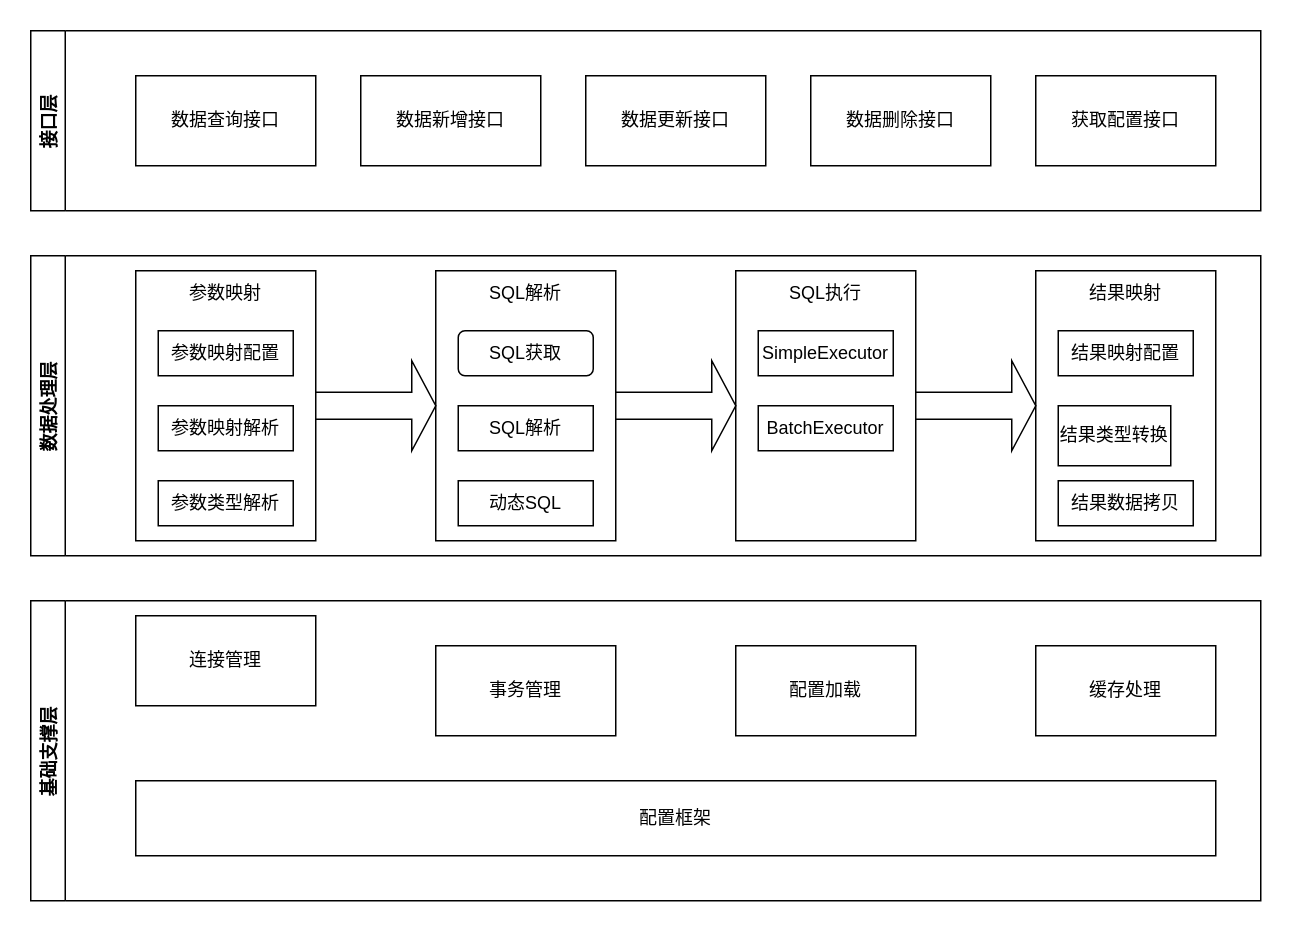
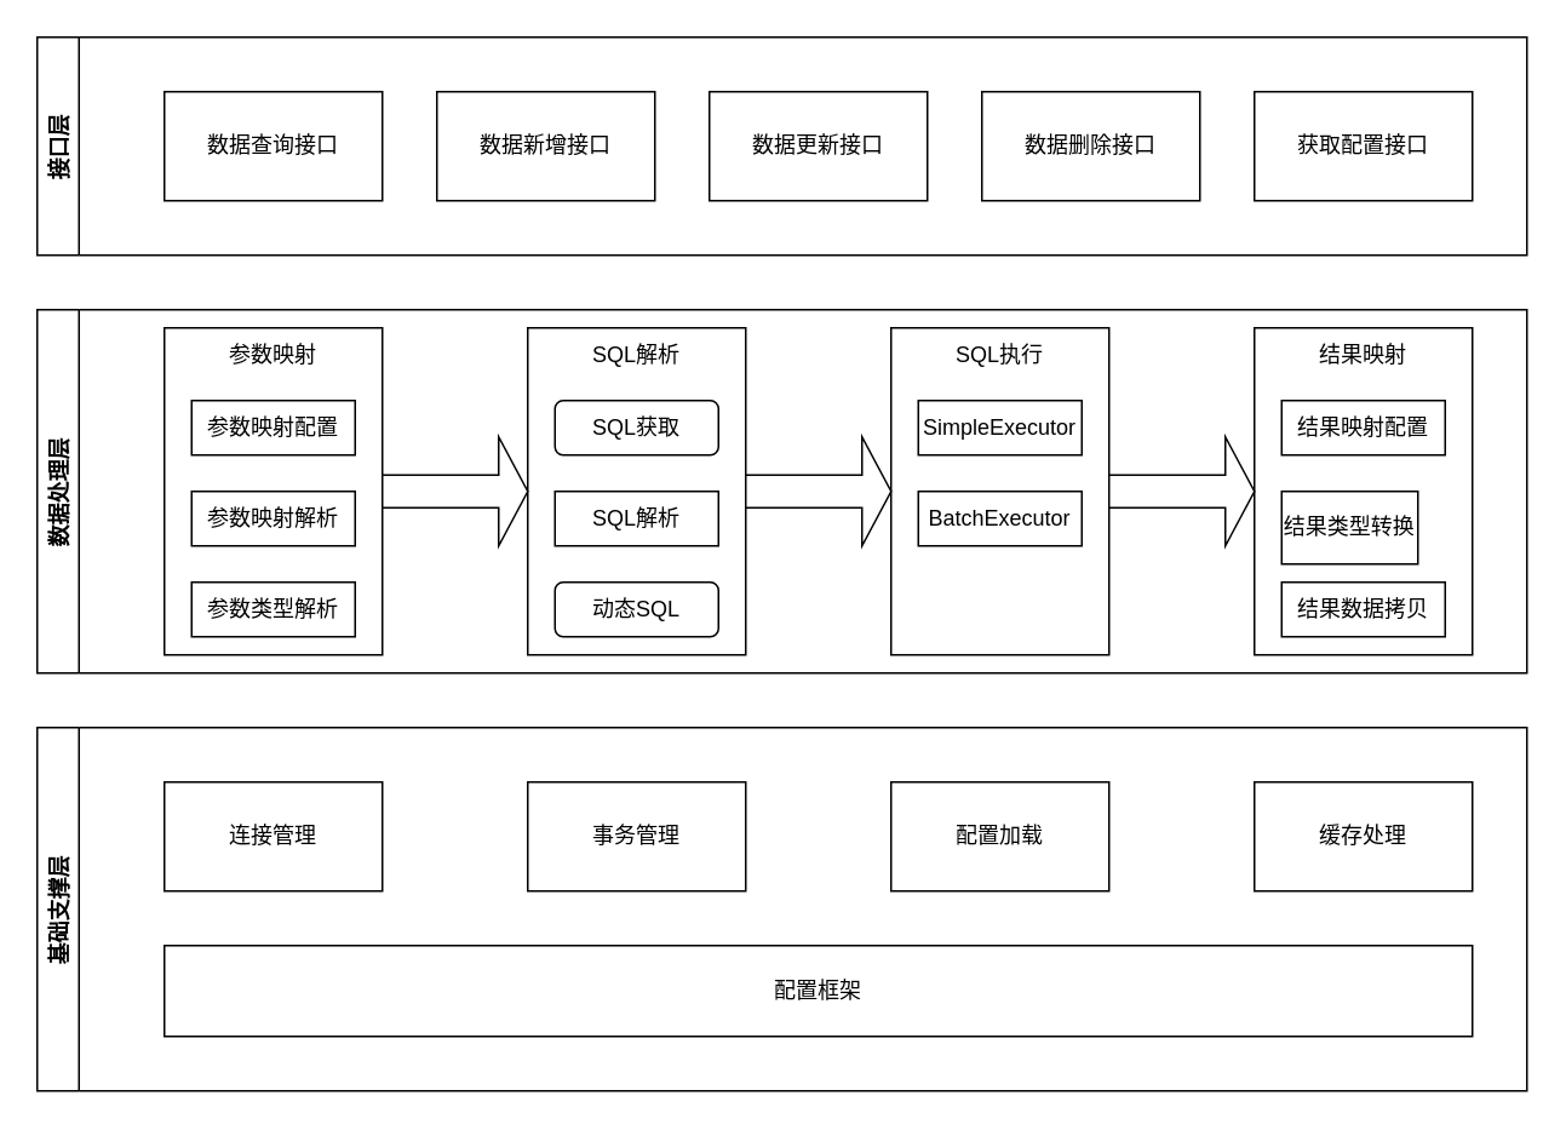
  <mxCell id="0" />
  <mxCell id="1" parent="0" />
  <mxCell id="2" value="接口层" style="swimlane;horizontal=0;" vertex="1" parent="1"><mxGeometry x="20" y="20" width="820" height="120" as="geometry" /></mxCell>
  <mxCell id="3" value="数据查询接口" style="rounded=0;whiteSpace=wrap;html=1;" vertex="1" parent="2"><mxGeometry x="70" y="30" width="120" height="60" as="geometry" /></mxCell>
  <mxCell id="4" value="数据新增接口" style="rounded=0;whiteSpace=wrap;html=1;" vertex="1" parent="2"><mxGeometry x="220" y="30" width="120" height="60" as="geometry" /></mxCell>
  <mxCell id="5" value="数据更新接口" style="rounded=0;whiteSpace=wrap;html=1;" vertex="1" parent="2"><mxGeometry x="370" y="30" width="120" height="60" as="geometry" /></mxCell>
  <mxCell id="6" value="数据删除接口" style="rounded=0;whiteSpace=wrap;html=1;" vertex="1" parent="2"><mxGeometry x="520" y="30" width="120" height="60" as="geometry" /></mxCell>
  <mxCell id="7" value="获取配置接口" style="rounded=0;whiteSpace=wrap;html=1;" vertex="1" parent="2"><mxGeometry x="670" y="30" width="120" height="60" as="geometry" /></mxCell>
  <mxCell id="8" value="数据处理层" style="swimlane;horizontal=0;" vertex="1" parent="1"><mxGeometry x="20" y="170" width="820" height="200" as="geometry" /></mxCell>
  <mxCell id="9" value="" style="rounded=0;whiteSpace=wrap;html=1;" vertex="1" parent="8"><mxGeometry x="70" y="10" width="120" height="180" as="geometry" /></mxCell>
  <mxCell id="10" value="" style="rounded=0;whiteSpace=wrap;html=1;" vertex="1" parent="8"><mxGeometry x="270" y="10" width="120" height="180" as="geometry" /></mxCell>
  <mxCell id="11" value="" style="rounded=0;whiteSpace=wrap;html=1;" vertex="1" parent="8"><mxGeometry x="470" y="10" width="120" height="180" as="geometry" /></mxCell>
  <mxCell id="12" value="" style="rounded=0;whiteSpace=wrap;html=1;" vertex="1" parent="8"><mxGeometry x="670" y="10" width="120" height="180" as="geometry" /></mxCell>
  <mxCell id="13" value="参数映射配置" style="rounded=0;whiteSpace=wrap;html=1;" vertex="1" parent="8"><mxGeometry x="85" y="50" width="90" height="30" as="geometry" /></mxCell>
  <mxCell id="14" value="参数映射解析" style="rounded=0;whiteSpace=wrap;html=1;" vertex="1" parent="8"><mxGeometry x="85" y="100" width="90" height="30" as="geometry" /></mxCell>
  <mxCell id="15" value="参数类型解析" style="rounded=0;whiteSpace=wrap;html=1;" vertex="1" parent="8"><mxGeometry x="85" y="150" width="90" height="30" as="geometry" /></mxCell>
  <mxCell id="16" value="SQL获取" style="whiteSpace=wrap;html=1;rounded=1;" vertex="1" parent="8"><mxGeometry x="285" y="50" width="90" height="30" as="geometry" /></mxCell>
  <mxCell id="17" value="SQL解析" style="rounded=0;whiteSpace=wrap;html=1;" vertex="1" parent="8"><mxGeometry x="285" y="100" width="90" height="30" as="geometry" /></mxCell>
- <mxCell id="18" value="动态SQL" style="rounded=0;whiteSpace=wrap;html=1;" vertex="1" parent="8"><mxGeometry x="285" y="150" width="90" height="30" as="geometry" /></mxCell>
+ <mxCell id="18" value="动态SQL" style="whiteSpace=wrap;html=1;rounded=1;" vertex="1" parent="8"><mxGeometry x="285" y="150" width="90" height="30" as="geometry" /></mxCell>
  <mxCell id="19" value="SimpleExecutor" style="rounded=0;whiteSpace=wrap;html=1;" vertex="1" parent="8"><mxGeometry x="485" y="50" width="90" height="30" as="geometry" /></mxCell>
  <mxCell id="20" value="BatchExecutor" style="rounded=0;whiteSpace=wrap;html=1;" vertex="1" parent="8"><mxGeometry x="485" y="100" width="90" height="30" as="geometry" /></mxCell>
  <mxCell id="21" value="结果映射配置" style="rounded=0;whiteSpace=wrap;html=1;" vertex="1" parent="8"><mxGeometry x="685" y="50" width="90" height="30" as="geometry" /></mxCell>
  <mxCell id="22" value="结果类型转换" style="rounded=0;whiteSpace=wrap;html=1;" vertex="1" parent="8"><mxGeometry x="685" y="100" width="75" height="40" as="geometry" /></mxCell>
  <mxCell id="23" value="结果数据拷贝" style="rounded=0;whiteSpace=wrap;html=1;" vertex="1" parent="8"><mxGeometry x="685" y="150" width="90" height="30" as="geometry" /></mxCell>
  <mxCell id="24" value="参数映射" style="text;html=1;strokeColor=none;fillColor=none;align=center;verticalAlign=middle;whiteSpace=wrap;rounded=0;" vertex="1" parent="8"><mxGeometry x="100" y="10" width="60" height="30" as="geometry" /></mxCell>
  <mxCell id="25" value="SQL解析" style="text;html=1;strokeColor=none;fillColor=none;align=center;verticalAlign=middle;whiteSpace=wrap;rounded=0;" vertex="1" parent="8"><mxGeometry x="300" y="10" width="60" height="30" as="geometry" /></mxCell>
  <mxCell id="26" value="SQL执行" style="text;html=1;strokeColor=none;fillColor=none;align=center;verticalAlign=middle;whiteSpace=wrap;rounded=0;" vertex="1" parent="8"><mxGeometry x="500" y="10" width="60" height="30" as="geometry" /></mxCell>
  <mxCell id="27" value="结果映射" style="text;html=1;strokeColor=none;fillColor=none;align=center;verticalAlign=middle;whiteSpace=wrap;rounded=0;" vertex="1" parent="8"><mxGeometry x="700" y="10" width="60" height="30" as="geometry" /></mxCell>
  <mxCell id="28" value="" style="shape=singleArrow;whiteSpace=wrap;html=1;" vertex="1" parent="8"><mxGeometry x="190" y="70" width="80" height="60" as="geometry" /></mxCell>
  <mxCell id="29" value="" style="shape=singleArrow;whiteSpace=wrap;html=1;" vertex="1" parent="8"><mxGeometry x="390" y="70" width="80" height="60" as="geometry" /></mxCell>
  <mxCell id="30" value="" style="shape=singleArrow;whiteSpace=wrap;html=1;" vertex="1" parent="8"><mxGeometry x="590" y="70" width="80" height="60" as="geometry" /></mxCell>
  <mxCell id="31" value="基础支撑层" style="swimlane;horizontal=0;" vertex="1" parent="1"><mxGeometry x="20" y="400" width="820" height="200" as="geometry" /></mxCell>
  <mxCell id="32" value="配置框架" style="rounded=0;whiteSpace=wrap;html=1;" vertex="1" parent="31"><mxGeometry x="70" y="120" width="720" height="50" as="geometry" /></mxCell>
- <mxCell id="33" value="连接管理" style="rounded=0;whiteSpace=wrap;html=1;" vertex="1" parent="31"><mxGeometry x="70" y="10" width="120" height="60" as="geometry" /></mxCell>
+ <mxCell id="33" value="连接管理" style="rounded=0;whiteSpace=wrap;html=1;" vertex="1" parent="31"><mxGeometry x="70" y="30" width="120" height="60" as="geometry" /></mxCell>
  <mxCell id="34" value="事务管理" style="rounded=0;whiteSpace=wrap;html=1;" vertex="1" parent="31"><mxGeometry x="270" y="30" width="120" height="60" as="geometry" /></mxCell>
  <mxCell id="35" value="配置加载" style="rounded=0;whiteSpace=wrap;html=1;" vertex="1" parent="31"><mxGeometry x="470" y="30" width="120" height="60" as="geometry" /></mxCell>
  <mxCell id="36" value="缓存处理" style="rounded=0;whiteSpace=wrap;html=1;" vertex="1" parent="31"><mxGeometry x="670" y="30" width="120" height="60" as="geometry" /></mxCell>
